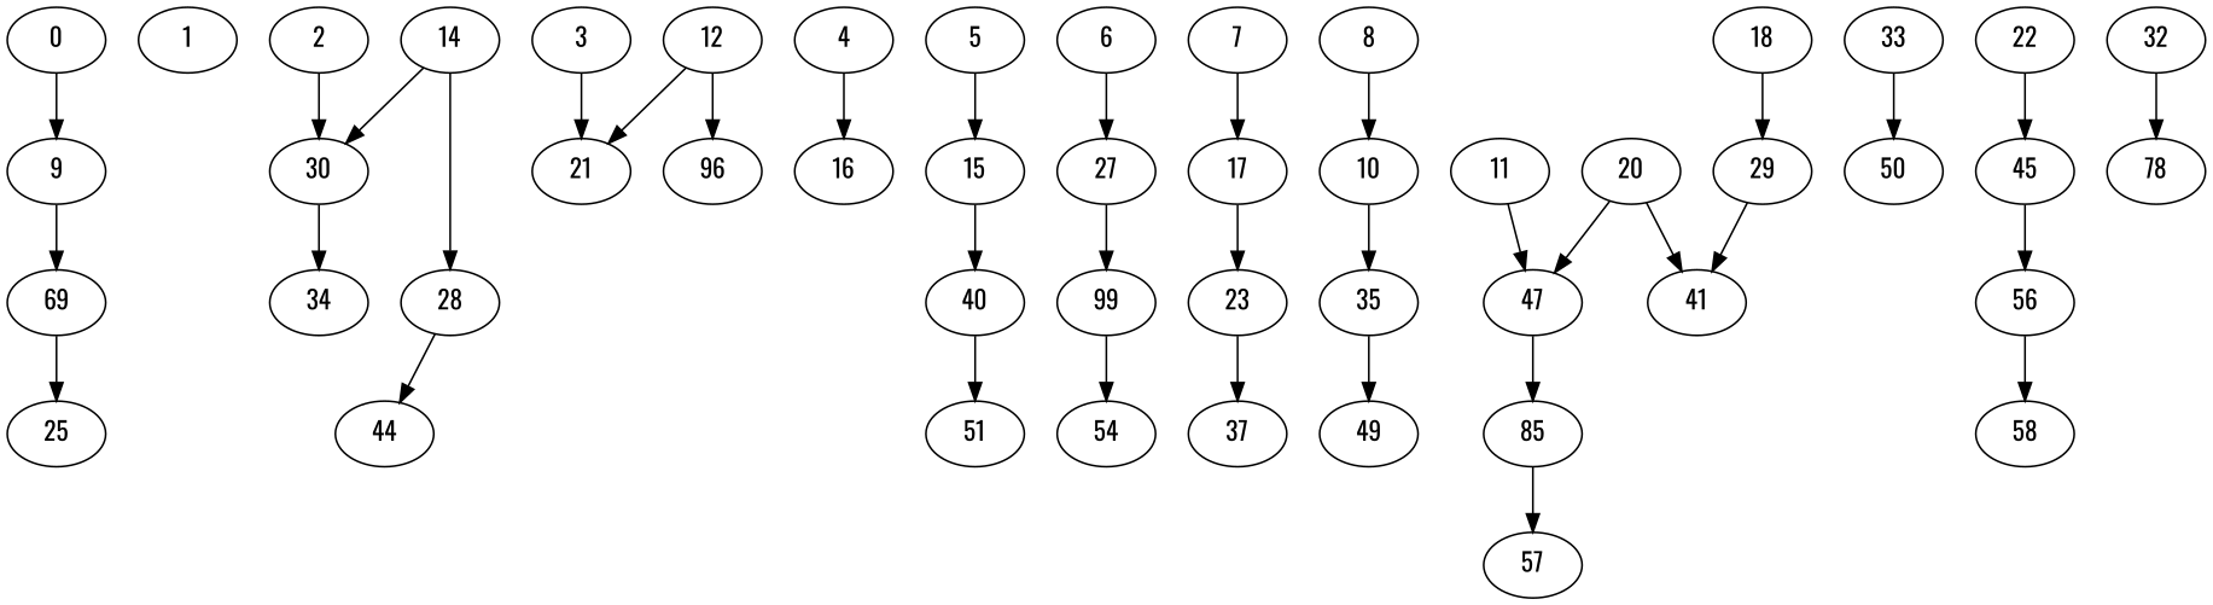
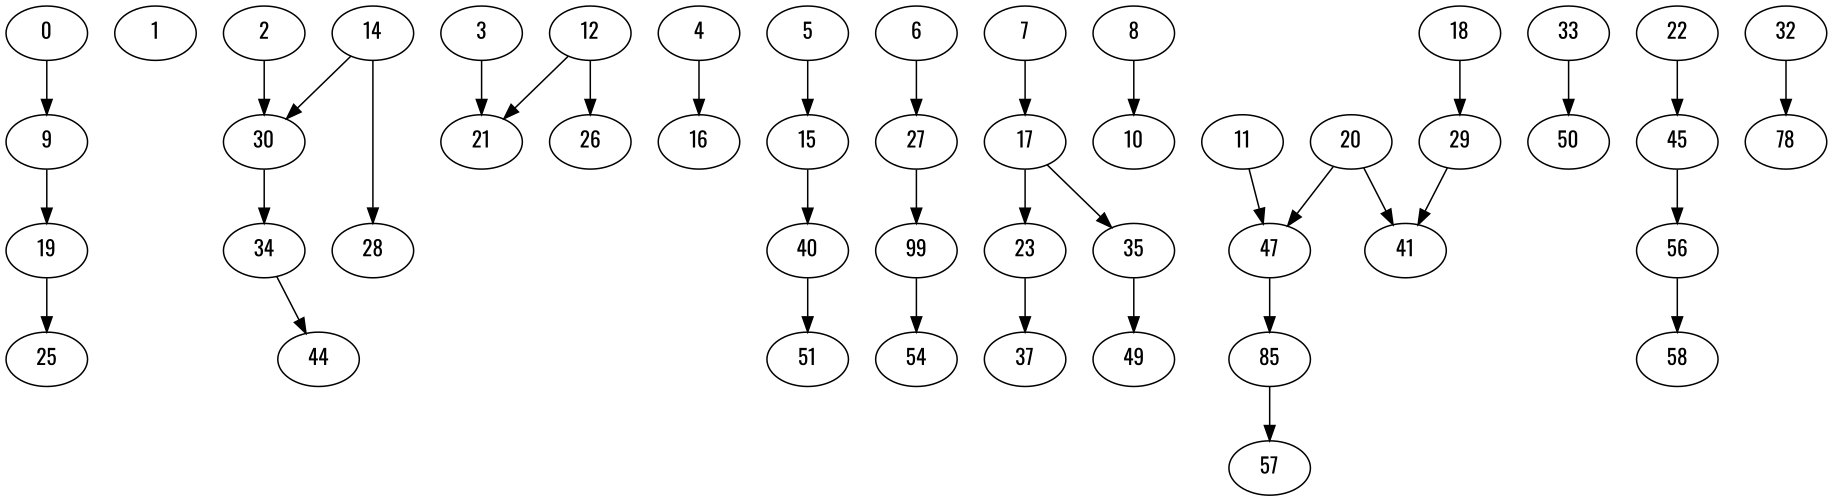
  digraph {
    fontname=Oswald
    node [count=0 fontname=Oswald tid=6]
    edge [fontname=Oswald]
    9 [count=1]
    0
-   19 [count=2 label=69]
+   19 [count=2]
    1 [tid=11]
    2 [tid=1]
    30 [count=1 tid=1]
    34 [count=2 tid=1]
    3 [tid=2]
    21 [count=1 tid=2]
    4 [tid=0]
    16 [count=1 tid=0]
    5 [tid=7]
    15 [count=1 tid=7]
    40 [count=2 tid=7]
    6 [tid=9]
    27 [count=1 tid=9]
    n17 [count=2 label=99 tid=9]
    7 [tid=10]
    17 [count=1 tid=10]
    23 [count=2 tid=10]
    8 [tid=8]
    10 [count=1 tid=8]
    35 [count=2 tid=8]
    25 [count=3]
    49 [count=3 tid=8]
    11 [tid=3]
    47 [count=1 tid=3]
    n28 [count=2 label=85 tid=3]
    12 [tid=13]
-   26 [count=1 tid=13 label=96]
+   26 [count=1 tid=13]
    14 [tid=12]
    28 [count=1 tid=12]
    51 [count=3 tid=7]
    37 [count=3 tid=10]
    18 [tid=4]
    29 [count=1 tid=4]
    41 [count=1 tid=14]
    20 [tid=14]
    33 [count=2 tid=2]
    50 [count=3 tid=2]
    22 [tid=5]
    45 [count=1 tid=5]
    56 [count=2 tid=5]
    54 [count=3 tid=9]
    32 [count=2 tid=4]
    n46 [count=3 label=78 tid=4]
    44 [count=3 tid=1]
    58 [count=3 tid=5]
    57 [count=3 tid=3]
    9 -> 19
    0 -> 9
    19 -> 25
    2 -> 30
    30 -> 34
-   28 -> 44
+   34 -> 44
    3 -> 21
    4 -> 16
    5 -> 15
    15 -> 40
    40 -> 51
    6 -> 27
    27 -> n17
    n17 -> 54
    7 -> 17
    17 -> 23
    23 -> 37
    8 -> 10
-   10 -> 35
+   17 -> 35
    35 -> 49
    11 -> 47
    47 -> n28
    n28 -> 57
    12 -> 21
    12 -> 26
    14 -> 30
    14 -> 28
    18 -> 29
    29 -> 41
    20 -> 47
    20 -> 41
    33 -> 50
    22 -> 45
    45 -> 56
    56 -> 58
    32 -> n46
  }
